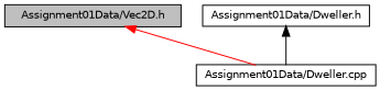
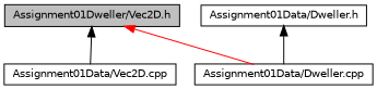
  digraph {
    node [color=black fontname=Helvetica fontsize=10 shape=record]
    edge [color=black dir=back fontname=Helvetica fontsize=10 labelfontname=Helvetica labelfontsize=10 style=solid]
-   n1 [fillcolor=grey75 fontcolor=black height=0.2 label="Assignment01Data/Vec2D.h" style=filled width=0.4]
+   n1 [fillcolor=grey75 fontcolor=black height=0.2 label="Assignment01Dweller/Vec2D.h" style=filled width=0.4]
+   n2 [height=0.2 label="Assignment01Data/Vec2D.cpp" width=0.4]
    n3 [height=0.2 label="Assignment01Data/Dweller.cpp" width=0.4]
    n4 [height=0.2 label="Assignment01Data/Dweller.h" width=0.4]
+   n1 -> n2
    n1 -> n3 [color=red]
    n4 -> n3
  }
